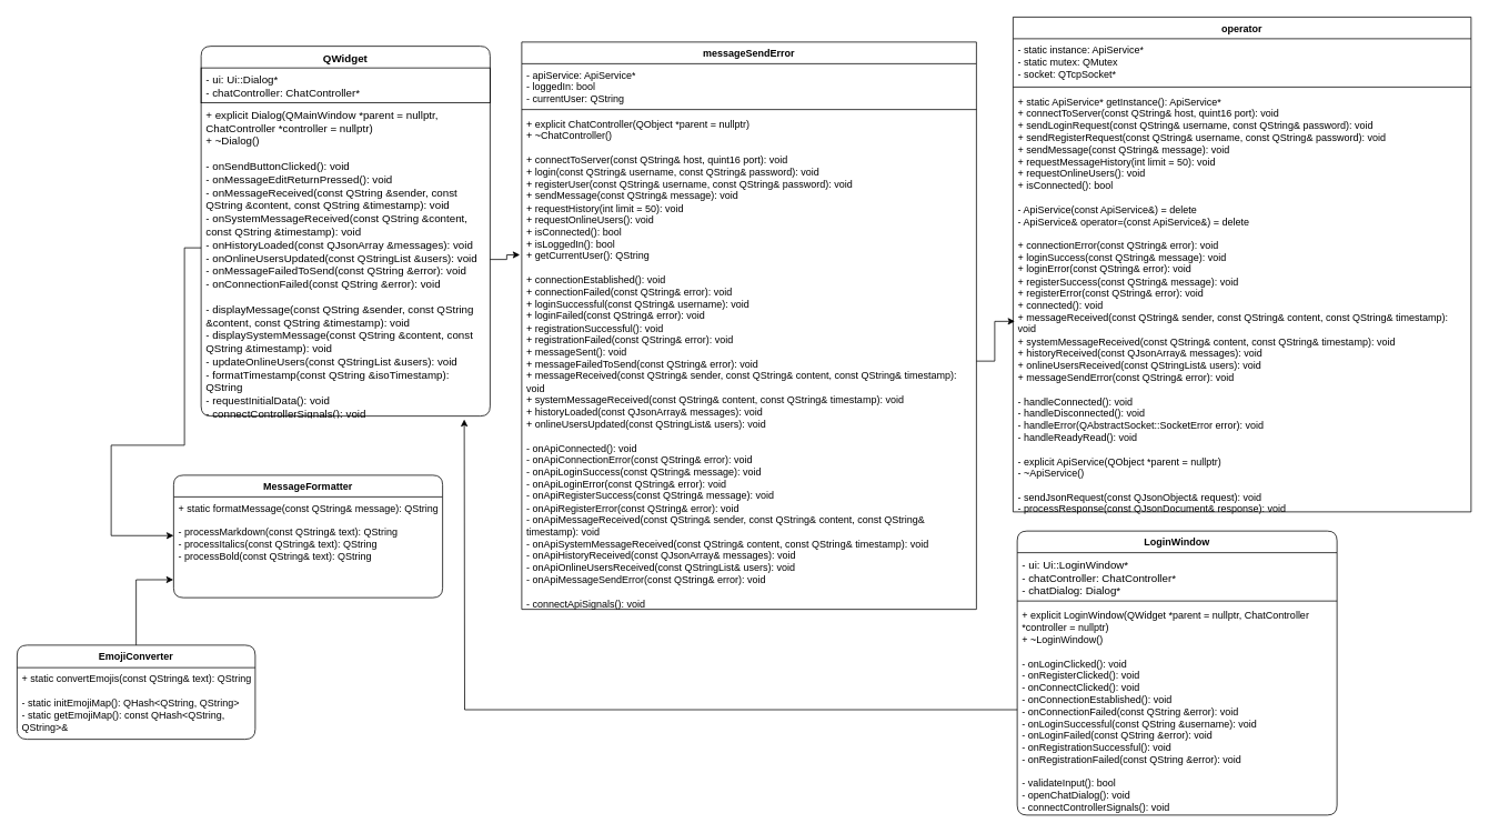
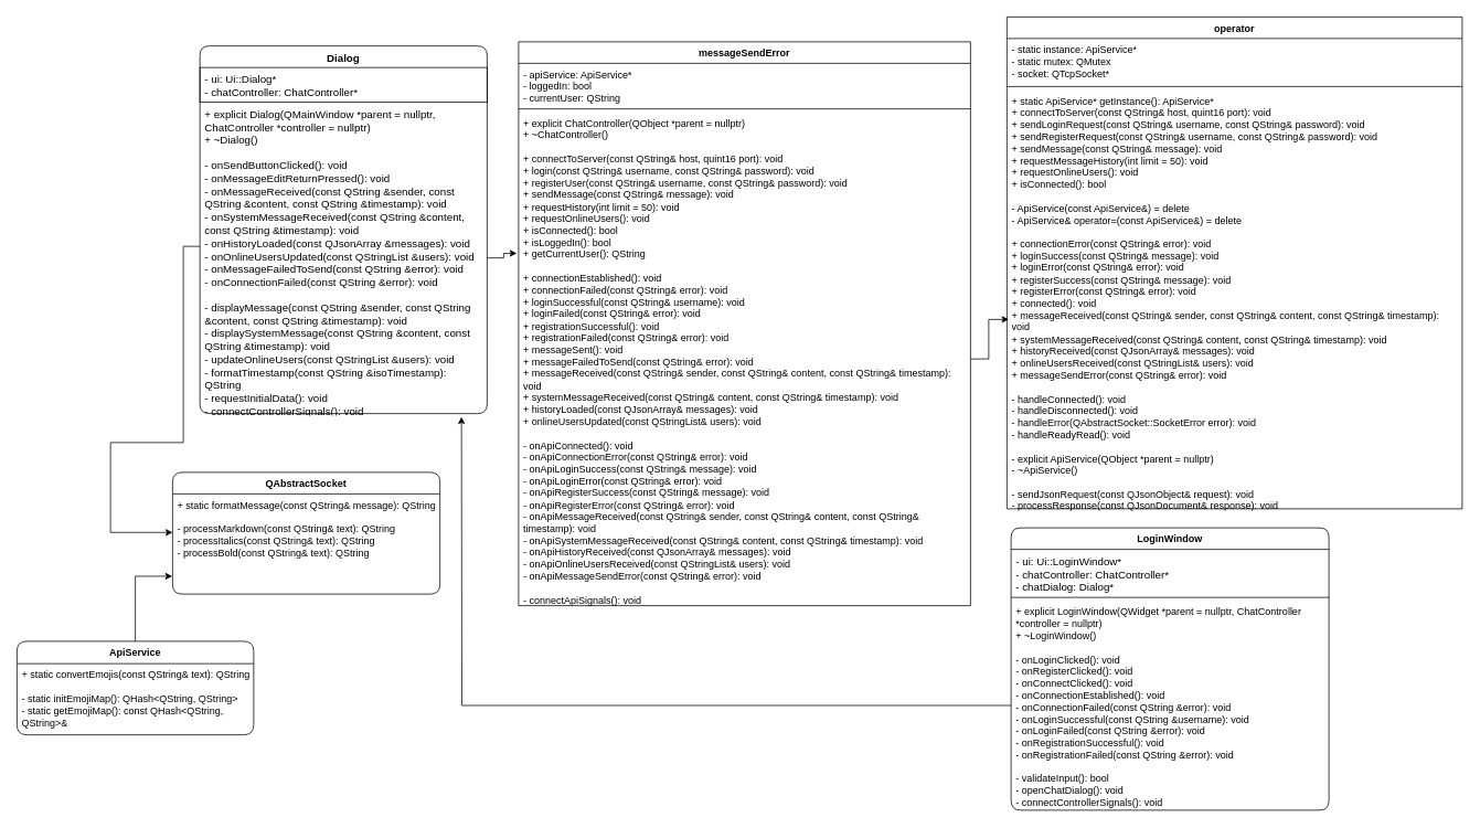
  <mxCell id="0" />
  <mxCell id="1" parent="0" />
- <mxCell id="2" value="QWidget" style="swimlane;fontStyle=1;align=center;verticalAlign=top;childLayout=stackLayout;horizontal=1;startSize=26;horizontalStack=0;resizeParent=1;resizeParentMax=0;resizeLast=0;collapsible=1;marginBottom=0;whiteSpace=wrap;html=1;strokeColor=default;fontSize=13;rounded=1;swimlaneLine=0;perimeterSpacing=1;" vertex="1" parent="1"><mxGeometry x="241" y="55" width="347" height="444" as="geometry" /></mxCell>
+ <mxCell id="2" value="Dialog" style="swimlane;fontStyle=1;align=center;verticalAlign=top;childLayout=stackLayout;horizontal=1;startSize=26;horizontalStack=0;resizeParent=1;resizeParentMax=0;resizeLast=0;collapsible=1;marginBottom=0;whiteSpace=wrap;html=1;strokeColor=default;fontSize=13;rounded=1;swimlaneLine=0;perimeterSpacing=1;" vertex="1" parent="1"><mxGeometry x="241" y="55" width="347" height="444" as="geometry" /></mxCell>
  <mxCell id="3" value="&lt;div&gt;- ui: Ui::Dialog*&lt;/div&gt;&lt;div&gt;- chatController: ChatController*&lt;/div&gt;" style="text;strokeColor=default;fillColor=none;align=left;verticalAlign=top;spacingLeft=4;spacingRight=4;overflow=hidden;rotatable=0;points=[[0,0.5],[1,0.5]];portConstraint=eastwest;whiteSpace=wrap;html=1;fontSize=13;rounded=0;swimlaneLine=0;" vertex="1" parent="2"><mxGeometry y="26" width="347" height="42" as="geometry" /></mxCell>
  <mxCell id="4" value="&lt;div&gt;&lt;div&gt;+ explicit Dialog(QMainWindow *parent = nullptr, ChatController *controller = nullptr)&lt;/div&gt;&lt;div&gt;+ ~Dialog()&lt;/div&gt;&lt;div&gt;&lt;br&gt;&lt;/div&gt;&lt;div&gt;- onSendButtonClicked(): void&lt;/div&gt;&lt;div&gt;- onMessageEditReturnPressed(): void&lt;/div&gt;&lt;div&gt;- onMessageReceived(const QString &amp;amp;sender, const QString &amp;amp;content, const QString &amp;amp;timestamp): void&lt;/div&gt;&lt;div&gt;- onSystemMessageReceived(const QString &amp;amp;content, const QString &amp;amp;timestamp): void&lt;/div&gt;&lt;div&gt;- onHistoryLoaded(const QJsonArray &amp;amp;messages): void&lt;/div&gt;&lt;div&gt;- onOnlineUsersUpdated(const QStringList &amp;amp;users): void&lt;/div&gt;&lt;div&gt;- onMessageFailedToSend(const QString &amp;amp;error): void&lt;/div&gt;&lt;div&gt;- onConnectionFailed(const QString &amp;amp;error): void&lt;/div&gt;&lt;div&gt;&lt;br&gt;&lt;/div&gt;&lt;div&gt;- displayMessage(const QString &amp;amp;sender, const QString &amp;amp;content, const QString &amp;amp;timestamp): void&lt;/div&gt;&lt;div&gt;- displaySystemMessage(const QString &amp;amp;content, const QString &amp;amp;timestamp): void&lt;/div&gt;&lt;div&gt;- updateOnlineUsers(const QStringList &amp;amp;users): void&lt;/div&gt;&lt;div&gt;- formatTimestamp(const QString &amp;amp;isoTimestamp): QString&lt;/div&gt;&lt;div&gt;- requestInitialData(): void&lt;/div&gt;&lt;div&gt;- connectControllerSignals(): void&lt;/div&gt;&lt;/div&gt;&lt;div&gt;&lt;br&gt;&lt;/div&gt;" style="text;strokeColor=none;fillColor=none;align=left;verticalAlign=top;spacingLeft=4;spacingRight=4;overflow=hidden;rotatable=0;points=[[0,0.5],[1,0.5]];portConstraint=eastwest;whiteSpace=wrap;html=1;fontSize=13;rounded=1;swimlaneLine=0;glass=0;" vertex="1" parent="2"><mxGeometry y="68" width="347" height="376" as="geometry" /></mxCell>
- <mxCell id="5" value="EmojiConverter" style="swimlane;fontStyle=1;align=center;verticalAlign=top;childLayout=stackLayout;horizontal=1;startSize=27;horizontalStack=0;resizeParent=1;resizeParentMax=0;resizeLast=0;collapsible=1;marginBottom=0;whiteSpace=wrap;html=1;rounded=1;" vertex="1" parent="1"><mxGeometry x="20" y="774" width="286" height="113" as="geometry" /></mxCell>
+ <mxCell id="5" value="ApiService" style="swimlane;fontStyle=1;align=center;verticalAlign=top;childLayout=stackLayout;horizontal=1;startSize=27;horizontalStack=0;resizeParent=1;resizeParentMax=0;resizeLast=0;collapsible=1;marginBottom=0;whiteSpace=wrap;html=1;rounded=1;" vertex="1" parent="1"><mxGeometry x="20" y="774" width="286" height="113" as="geometry" /></mxCell>
  <mxCell id="6" value="+ static convertEmojis(const QString&amp;amp; text): QString&lt;div&gt;&lt;br&gt;&lt;/div&gt;&lt;div&gt;-&amp;nbsp;static&amp;nbsp;initEmojiMap():&amp;nbsp;QHash&amp;lt;QString, QString&amp;gt;&lt;/div&gt;&lt;div&gt;-&amp;nbsp;static&amp;nbsp;getEmojiMap():&amp;nbsp;const QHash&amp;lt;QString, QString&amp;gt;&amp;amp;&lt;/div&gt;" style="text;strokeColor=none;fillColor=none;align=left;verticalAlign=top;spacingLeft=4;spacingRight=4;overflow=hidden;rotatable=0;points=[[0,0.5],[1,0.5]];portConstraint=eastwest;whiteSpace=wrap;html=1;" vertex="1" parent="5"><mxGeometry y="27" width="286" height="86" as="geometry" /></mxCell>
  <mxCell id="7" value="LoginWindow" style="swimlane;fontStyle=1;align=center;verticalAlign=top;childLayout=stackLayout;horizontal=1;startSize=26;horizontalStack=0;resizeParent=1;resizeParentMax=0;resizeLast=0;collapsible=1;marginBottom=0;whiteSpace=wrap;html=1;rounded=1;" vertex="1" parent="1"><mxGeometry x="1221" y="637" width="384" height="341" as="geometry" /></mxCell>
  <mxCell id="8" value="&lt;div&gt;&lt;span style=&quot;font-size: 13px;&quot;&gt;- ui: Ui::LoginWindow*&lt;/span&gt;&lt;/div&gt;&lt;div&gt;&lt;span style=&quot;font-size: 13px;&quot;&gt;- chatController: ChatController*&lt;/span&gt;&lt;/div&gt;&lt;div&gt;&lt;span style=&quot;font-size: 13px;&quot;&gt;- chatDialog: Dialog*&lt;/span&gt;&lt;/div&gt;" style="text;strokeColor=none;fillColor=none;align=left;verticalAlign=top;spacingLeft=4;spacingRight=4;overflow=hidden;rotatable=0;points=[[0,0.5],[1,0.5]];portConstraint=eastwest;whiteSpace=wrap;html=1;" vertex="1" parent="7"><mxGeometry y="26" width="384" height="54" as="geometry" /></mxCell>
  <mxCell id="9" value="" style="line;strokeWidth=1;fillColor=none;align=left;verticalAlign=middle;spacingTop=-1;spacingLeft=3;spacingRight=3;rotatable=0;labelPosition=right;points=[];portConstraint=eastwest;strokeColor=inherit;rounded=1;" vertex="1" parent="7"><mxGeometry y="80" width="384" height="8" as="geometry" /></mxCell>
  <mxCell id="10" value="&lt;div&gt;+ explicit LoginWindow(QWidget *parent = nullptr, ChatController *controller = nullptr)&lt;/div&gt;&lt;div&gt;+ ~LoginWindow()&lt;/div&gt;&lt;div&gt;&lt;br&gt;&lt;/div&gt;&lt;div&gt;- onLoginClicked(): void&lt;/div&gt;&lt;div&gt;- onRegisterClicked(): void&lt;/div&gt;&lt;div&gt;- onConnectClicked(): void&lt;/div&gt;&lt;div&gt;- onConnectionEstablished(): void&lt;/div&gt;&lt;div&gt;- onConnectionFailed(const QString &amp;amp;error): void&lt;/div&gt;&lt;div&gt;- onLoginSuccessful(const QString &amp;amp;username): void&lt;/div&gt;&lt;div&gt;- onLoginFailed(const QString &amp;amp;error): void&lt;/div&gt;&lt;div&gt;- onRegistrationSuccessful(): void&lt;/div&gt;&lt;div&gt;- onRegistrationFailed(const QString &amp;amp;error): void&lt;/div&gt;&lt;div&gt;&lt;br&gt;&lt;/div&gt;&lt;div&gt;- validateInput(): bool&lt;/div&gt;&lt;div&gt;- openChatDialog(): void&lt;/div&gt;&lt;div&gt;- connectControllerSignals(): void&lt;/div&gt;&lt;div&gt;&lt;br&gt;&lt;/div&gt;" style="text;strokeColor=none;fillColor=none;align=left;verticalAlign=top;spacingLeft=4;spacingRight=4;overflow=hidden;rotatable=0;points=[[0,0.5],[1,0.5]];portConstraint=eastwest;whiteSpace=wrap;html=1;" vertex="1" parent="7"><mxGeometry y="88" width="384" height="253" as="geometry" /></mxCell>
- <mxCell id="11" value="MessageFormatter" style="swimlane;fontStyle=1;align=center;verticalAlign=top;childLayout=stackLayout;horizontal=1;startSize=26;horizontalStack=0;resizeParent=1;resizeParentMax=0;resizeLast=0;collapsible=1;marginBottom=0;whiteSpace=wrap;html=1;rounded=1;" vertex="1" parent="1"><mxGeometry x="208" y="570" width="323" height="147" as="geometry" /></mxCell>
+ <mxCell id="11" value="QAbstractSocket" style="swimlane;fontStyle=1;align=center;verticalAlign=top;childLayout=stackLayout;horizontal=1;startSize=26;horizontalStack=0;resizeParent=1;resizeParentMax=0;resizeLast=0;collapsible=1;marginBottom=0;whiteSpace=wrap;html=1;rounded=1;" vertex="1" parent="1"><mxGeometry x="208" y="570" width="323" height="147" as="geometry" /></mxCell>
  <mxCell id="12" style="edgeStyle=orthogonalEdgeStyle;rounded=0;orthogonalLoop=1;jettySize=auto;html=1;entryX=0;entryY=0.5;entryDx=0;entryDy=0;" edge="1" parent="11"><mxGeometry relative="1" as="geometry"><mxPoint x="33" y="-273" as="sourcePoint" /><mxPoint y="72.5" as="targetPoint" /><Array as="points"><mxPoint x="13" y="-273" /><mxPoint x="13" y="-36" /><mxPoint x="-75" y="-36" /><mxPoint x="-75" y="73" /></Array></mxGeometry></mxCell>
  <mxCell id="13" value="+&amp;nbsp;static&amp;nbsp;formatMessage(const QString&amp;amp; message): QString&lt;div&gt;&lt;br&gt;&lt;/div&gt;&lt;div&gt;-&amp;nbsp;processMarkdown(const QString&amp;amp; text):&amp;nbsp;QString&lt;/div&gt;&lt;div&gt;-&amp;nbsp;processItalics(const QString&amp;amp; text):&amp;nbsp;QString&lt;/div&gt;&lt;div&gt;-&amp;nbsp;processBold(const QString&amp;amp; text):&amp;nbsp;QString&lt;/div&gt;" style="text;strokeColor=none;fillColor=none;align=left;verticalAlign=top;spacingLeft=4;spacingRight=4;overflow=hidden;rotatable=0;points=[[0,0.5],[1,0.5]];portConstraint=eastwest;whiteSpace=wrap;html=1;" vertex="1" parent="11"><mxGeometry y="26" width="323" height="121" as="geometry" /></mxCell>
  <mxCell id="14" value="operator" style="swimlane;fontStyle=1;align=center;verticalAlign=top;childLayout=stackLayout;horizontal=1;startSize=26;horizontalStack=0;resizeParent=1;resizeParentMax=0;resizeLast=0;collapsible=1;marginBottom=0;whiteSpace=wrap;html=1;" vertex="1" parent="1"><mxGeometry x="1216" y="20" width="550" height="594" as="geometry" /></mxCell>
  <mxCell id="15" value="&lt;div&gt;- static instance: ApiService*&lt;/div&gt;&lt;div&gt;- static mutex: QMutex&lt;/div&gt;&lt;div&gt;- socket: QTcpSocket*&lt;/div&gt;" style="text;strokeColor=none;fillColor=none;align=left;verticalAlign=top;spacingLeft=4;spacingRight=4;overflow=hidden;rotatable=0;points=[[0,0.5],[1,0.5]];portConstraint=eastwest;whiteSpace=wrap;html=1;" vertex="1" parent="14"><mxGeometry y="26" width="550" height="54" as="geometry" /></mxCell>
  <mxCell id="16" value="" style="line;strokeWidth=1;fillColor=none;align=left;verticalAlign=middle;spacingTop=-1;spacingLeft=3;spacingRight=3;rotatable=0;labelPosition=right;points=[];portConstraint=eastwest;strokeColor=inherit;" vertex="1" parent="14"><mxGeometry y="80" width="550" height="8" as="geometry" /></mxCell>
  <mxCell id="17" value="&lt;div&gt;+ static ApiService* getInstance(): ApiService*&lt;/div&gt;&lt;div&gt;+ connectToServer(const QString&amp;amp; host, quint16 port): void&lt;/div&gt;&lt;div&gt;+ sendLoginRequest(const QString&amp;amp; username, const QString&amp;amp; password): void&lt;/div&gt;&lt;div&gt;+ sendRegisterRequest(const QString&amp;amp; username, const QString&amp;amp; password): void&lt;/div&gt;&lt;div&gt;+ sendMessage(const QString&amp;amp; message): void&lt;/div&gt;&lt;div&gt;+ requestMessageHistory(int limit = 50): void&lt;/div&gt;&lt;div&gt;+ requestOnlineUsers(): void&lt;/div&gt;&lt;div&gt;+ isConnected(): bool&lt;/div&gt;&lt;div&gt;&lt;br&gt;&lt;/div&gt;&lt;div&gt;- ApiService(const ApiService&amp;amp;) = delete&lt;/div&gt;&lt;div&gt;- ApiService&amp;amp; operator=(const ApiService&amp;amp;) = delete&lt;/div&gt;&lt;div&gt;&lt;br&gt;&lt;/div&gt;&lt;div&gt;+ connectionError(const QString&amp;amp; error): void&lt;/div&gt;&lt;div&gt;+ loginSuccess(const QString&amp;amp; message): void&lt;/div&gt;&lt;div&gt;+ loginError(const QString&amp;amp; error): void&lt;/div&gt;&lt;div&gt;+ registerSuccess(const QString&amp;amp; message): void&lt;/div&gt;&lt;div&gt;+ registerError(const QString&amp;amp; error): void&lt;/div&gt;&lt;div&gt;+ connected(): void&lt;/div&gt;&lt;div&gt;+ messageReceived(const QString&amp;amp; sender, const QString&amp;amp; content, const QString&amp;amp; timestamp): void&lt;/div&gt;&lt;div&gt;+ systemMessageReceived(const QString&amp;amp; content, const QString&amp;amp; timestamp): void&lt;/div&gt;&lt;div&gt;+ historyReceived(const QJsonArray&amp;amp; messages): void&lt;/div&gt;&lt;div&gt;+ onlineUsersReceived(const QStringList&amp;amp; users): void&lt;/div&gt;&lt;div&gt;+ messageSendError(const QString&amp;amp; error): void&lt;/div&gt;&lt;div&gt;&lt;br&gt;&lt;/div&gt;&lt;div&gt;- handleConnected(): void&lt;/div&gt;&lt;div&gt;- handleDisconnected(): void&lt;/div&gt;&lt;div&gt;- handleError(QAbstractSocket::SocketError error): void&lt;/div&gt;&lt;div&gt;- handleReadyRead(): void&lt;/div&gt;&lt;div&gt;&lt;br&gt;&lt;/div&gt;&lt;div&gt;- explicit ApiService(QObject *parent = nullptr)&lt;/div&gt;&lt;div&gt;- ~ApiService()&lt;/div&gt;&lt;div&gt;&lt;br&gt;&lt;/div&gt;&lt;div&gt;- sendJsonRequest(const QJsonObject&amp;amp; request): void&lt;/div&gt;&lt;div&gt;- processResponse(const QJsonDocument&amp;amp; response): void&lt;/div&gt;&lt;div&gt;&lt;br&gt;&lt;/div&gt;" style="text;strokeColor=none;fillColor=none;align=left;verticalAlign=top;spacingLeft=4;spacingRight=4;overflow=hidden;rotatable=0;points=[[0,0.5],[1,0.5]];portConstraint=eastwest;whiteSpace=wrap;html=1;" vertex="1" parent="14"><mxGeometry y="88" width="550" height="506" as="geometry" /></mxCell>
  <mxCell id="18" value="messageSendError" style="swimlane;fontStyle=1;align=center;verticalAlign=top;childLayout=stackLayout;horizontal=1;startSize=26;horizontalStack=0;resizeParent=1;resizeParentMax=0;resizeLast=0;collapsible=1;marginBottom=0;whiteSpace=wrap;html=1;" vertex="1" parent="1"><mxGeometry x="626" y="50" width="546" height="681" as="geometry" /></mxCell>
  <mxCell id="19" value="&lt;div&gt;- apiService: ApiService*&lt;/div&gt;&lt;div&gt;- loggedIn: bool&lt;/div&gt;&lt;div&gt;- currentUser: QString&lt;/div&gt;" style="text;strokeColor=none;fillColor=none;align=left;verticalAlign=top;spacingLeft=4;spacingRight=4;overflow=hidden;rotatable=0;points=[[0,0.5],[1,0.5]];portConstraint=eastwest;whiteSpace=wrap;html=1;" vertex="1" parent="18"><mxGeometry y="26" width="546" height="51" as="geometry" /></mxCell>
  <mxCell id="20" value="" style="line;strokeWidth=1;fillColor=none;align=left;verticalAlign=middle;spacingTop=-1;spacingLeft=3;spacingRight=3;rotatable=0;labelPosition=right;points=[];portConstraint=eastwest;strokeColor=inherit;" vertex="1" parent="18"><mxGeometry y="77" width="546" height="8" as="geometry" /></mxCell>
  <mxCell id="21" value="&lt;div&gt;+ explicit ChatController(QObject *parent = nullptr)&lt;/div&gt;&lt;div&gt;+ ~ChatController()&lt;/div&gt;&lt;div&gt;&lt;br&gt;&lt;/div&gt;&lt;div&gt;+ connectToServer(const QString&amp;amp; host, quint16 port): void&lt;/div&gt;&lt;div&gt;+ login(const QString&amp;amp; username, const QString&amp;amp; password): void&lt;/div&gt;&lt;div&gt;+ registerUser(const QString&amp;amp; username, const QString&amp;amp; password): void&lt;/div&gt;&lt;div&gt;+ sendMessage(const QString&amp;amp; message): void&lt;/div&gt;&lt;div&gt;+ requestHistory(int limit = 50): void&lt;/div&gt;&lt;div&gt;+ requestOnlineUsers(): void&lt;/div&gt;&lt;div&gt;+ isConnected(): bool&lt;/div&gt;&lt;div&gt;+ isLoggedIn(): bool&lt;/div&gt;&lt;div&gt;+ getCurrentUser(): QString&lt;/div&gt;&lt;div&gt;&lt;br&gt;&lt;/div&gt;&lt;div&gt;+ connectionEstablished(): void&lt;/div&gt;&lt;div&gt;+ connectionFailed(const QString&amp;amp; error): void&lt;/div&gt;&lt;div&gt;+ loginSuccessful(const QString&amp;amp; username): void&lt;/div&gt;&lt;div&gt;+ loginFailed(const QString&amp;amp; error): void&lt;/div&gt;&lt;div&gt;+ registrationSuccessful(): void&lt;/div&gt;&lt;div&gt;+ registrationFailed(const QString&amp;amp; error): void&lt;/div&gt;&lt;div&gt;+ messageSent(): void&lt;/div&gt;&lt;div&gt;+ messageFailedToSend(const QString&amp;amp; error): void&lt;/div&gt;&lt;div&gt;+ messageReceived(const QString&amp;amp; sender, const QString&amp;amp; content, const QString&amp;amp; timestamp): void&lt;/div&gt;&lt;div&gt;+ systemMessageReceived(const QString&amp;amp; content, const QString&amp;amp; timestamp): void&lt;/div&gt;&lt;div&gt;+ historyLoaded(const QJsonArray&amp;amp; messages): void&lt;/div&gt;&lt;div&gt;+ onlineUsersUpdated(const QStringList&amp;amp; users): void&lt;/div&gt;&lt;div&gt;&lt;br&gt;&lt;/div&gt;&lt;div&gt;- onApiConnected(): void&lt;/div&gt;&lt;div&gt;- onApiConnectionError(const QString&amp;amp; error): void&lt;/div&gt;&lt;div&gt;- onApiLoginSuccess(const QString&amp;amp; message): void&lt;/div&gt;&lt;div&gt;- onApiLoginError(const QString&amp;amp; error): void&lt;/div&gt;&lt;div&gt;- onApiRegisterSuccess(const QString&amp;amp; message): void&lt;/div&gt;&lt;div&gt;- onApiRegisterError(const QString&amp;amp; error): void&lt;/div&gt;&lt;div&gt;- onApiMessageReceived(const QString&amp;amp; sender, const QString&amp;amp; content, const QString&amp;amp; timestamp): void&lt;/div&gt;&lt;div&gt;- onApiSystemMessageReceived(const QString&amp;amp; content, const QString&amp;amp; timestamp): void&lt;/div&gt;&lt;div&gt;- onApiHistoryReceived(const QJsonArray&amp;amp; messages): void&lt;/div&gt;&lt;div&gt;- onApiOnlineUsersReceived(const QStringList&amp;amp; users): void&lt;/div&gt;&lt;div&gt;- onApiMessageSendError(const QString&amp;amp; error): void&lt;/div&gt;&lt;div&gt;&lt;br&gt;&lt;/div&gt;&lt;div&gt;- connectApiSignals(): void&lt;/div&gt;&lt;div&gt;&lt;br&gt;&lt;/div&gt;" style="text;strokeColor=none;fillColor=none;align=left;verticalAlign=top;spacingLeft=4;spacingRight=4;overflow=hidden;rotatable=0;points=[[0,0.5],[1,0.5]];portConstraint=eastwest;whiteSpace=wrap;html=1;" vertex="1" parent="18"><mxGeometry y="85" width="546" height="596" as="geometry" /></mxCell>
  <mxCell id="22" style="edgeStyle=orthogonalEdgeStyle;rounded=0;orthogonalLoop=1;jettySize=auto;html=1;entryX=0.004;entryY=0.548;entryDx=0;entryDy=0;entryPerimeter=0;" edge="1" parent="1" source="21" target="17"><mxGeometry relative="1" as="geometry" /></mxCell>
  <mxCell id="23" style="edgeStyle=orthogonalEdgeStyle;rounded=0;orthogonalLoop=1;jettySize=auto;html=1;" edge="1" parent="1" source="10"><mxGeometry relative="1" as="geometry"><mxPoint x="557" y="503" as="targetPoint" /></mxGeometry></mxCell>
  <mxCell id="24" style="edgeStyle=orthogonalEdgeStyle;rounded=0;orthogonalLoop=1;jettySize=auto;html=1;entryX=-0.004;entryY=0.286;entryDx=0;entryDy=0;entryPerimeter=0;" edge="1" parent="1" source="4" target="21"><mxGeometry relative="1" as="geometry" /></mxCell>
  <mxCell id="25" style="edgeStyle=orthogonalEdgeStyle;rounded=0;orthogonalLoop=1;jettySize=auto;html=1;entryX=-0.001;entryY=0.822;entryDx=0;entryDy=0;entryPerimeter=0;" edge="1" parent="1" source="5" target="13"><mxGeometry relative="1" as="geometry" /></mxCell>
